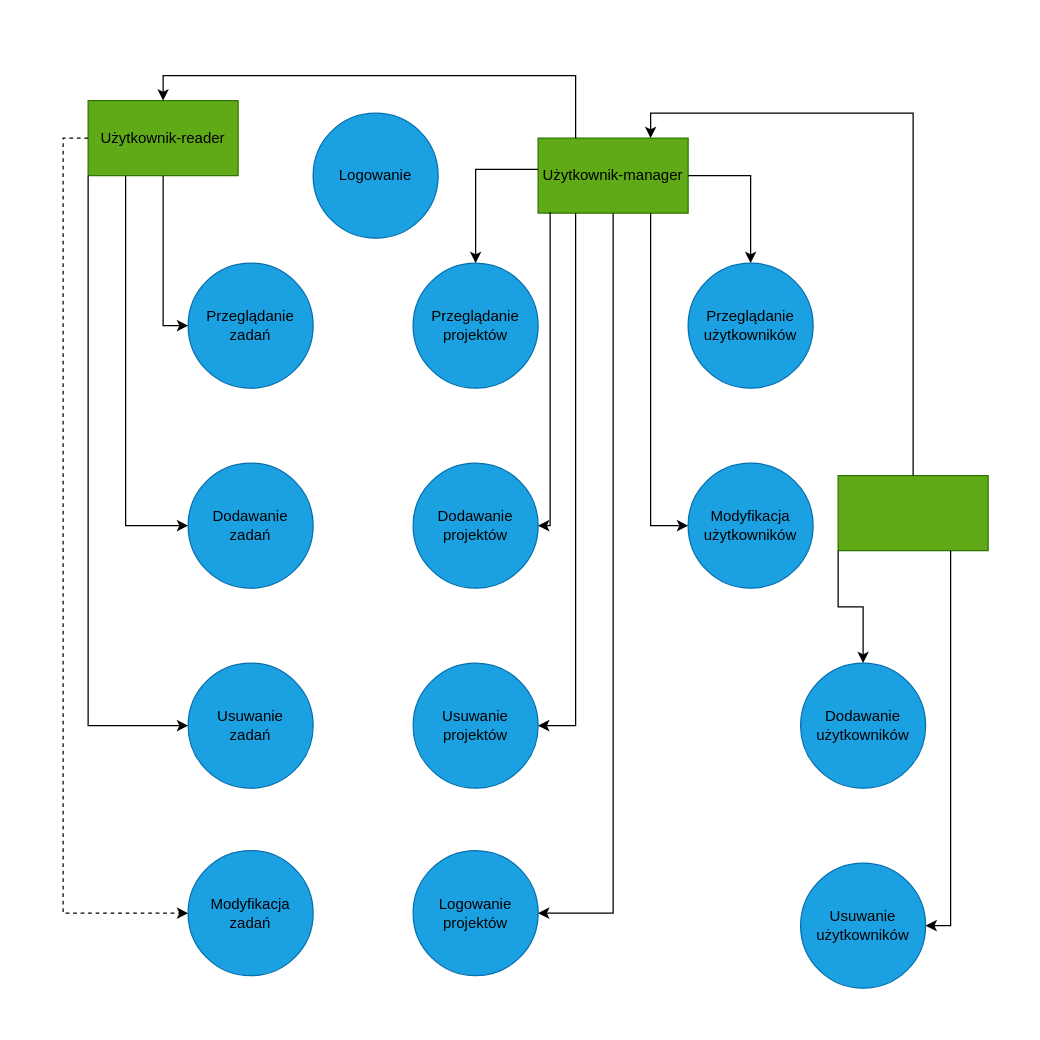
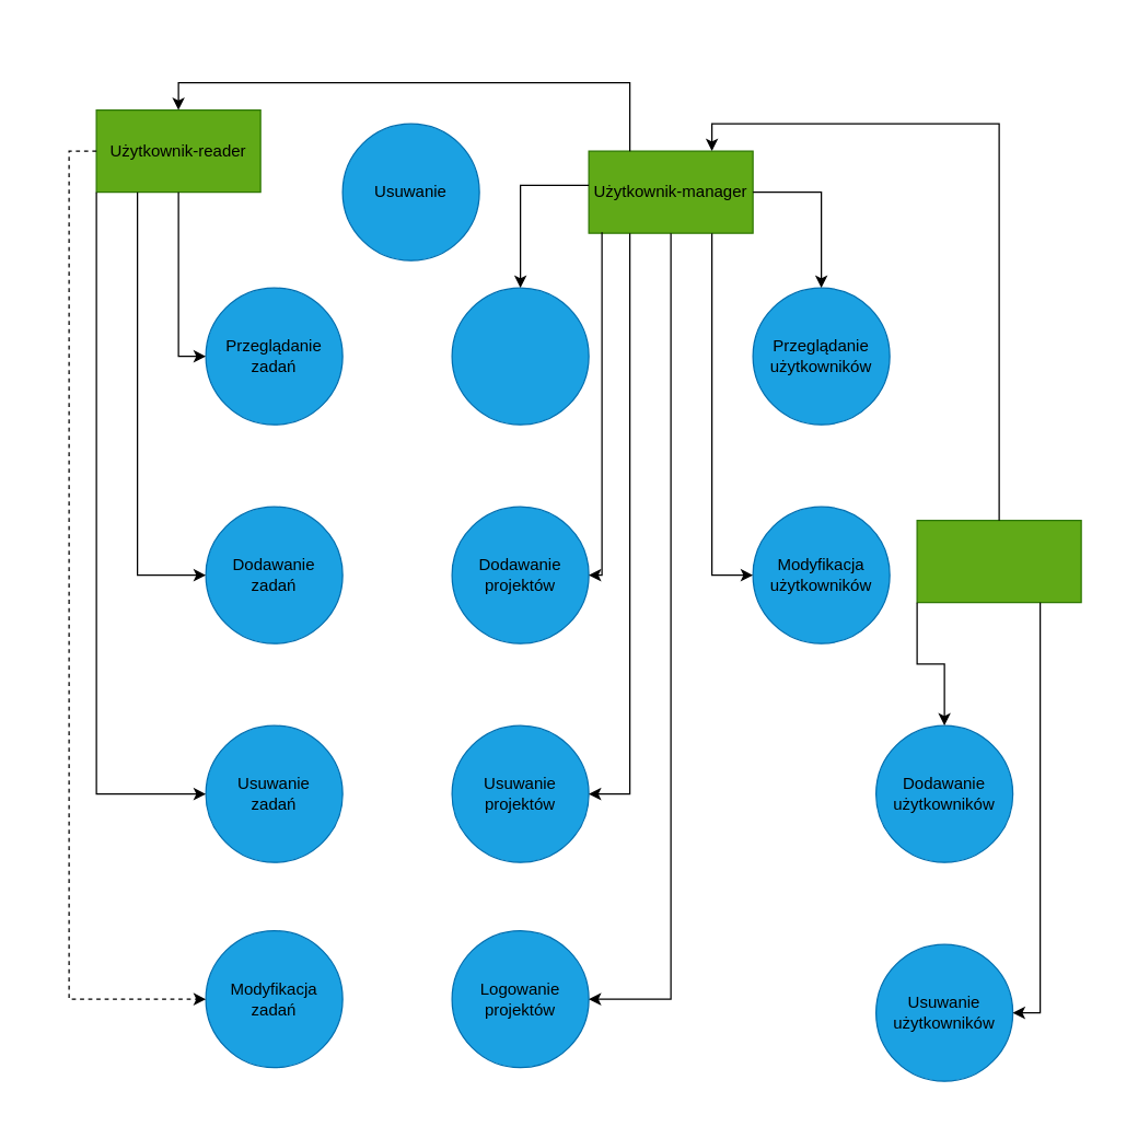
  <mxCell id="0" />
  <mxCell id="1" parent="0" />
  <mxCell id="2" value="" style="group" parent="1" vertex="1" connectable="0"><mxGeometry x="70" y="80" width="120" height="60" as="geometry" /></mxCell>
  <mxCell id="3" value="" style="rounded=0;whiteSpace=wrap;html=1;fillColor=#60a917;strokeColor=#2D7600;fontColor=#ffffff;" parent="2" vertex="1"><mxGeometry width="120" height="60" as="geometry" /></mxCell>
  <mxCell id="4" value="Użytkownik-reader" style="text;html=1;strokeColor=none;fillColor=none;align=center;verticalAlign=middle;whiteSpace=wrap;rounded=0;" parent="2" vertex="1"><mxGeometry y="20" width="120" height="20" as="geometry" /></mxCell>
  <mxCell id="5" value="" style="group" parent="1" vertex="1" connectable="0"><mxGeometry x="670" y="380" width="120" height="60" as="geometry" /></mxCell>
  <mxCell id="6" value="" style="rounded=0;whiteSpace=wrap;html=1;fillColor=#60a917;strokeColor=#2D7600;fontColor=#ffffff;" parent="5" vertex="1"><mxGeometry width="120" height="60" as="geometry" /></mxCell>
  <mxCell id="7" value="" style="group" parent="1" vertex="1" connectable="0"><mxGeometry x="430" y="110" width="120" height="60" as="geometry" /></mxCell>
  <mxCell id="8" value="" style="rounded=0;whiteSpace=wrap;html=1;fillColor=#60a917;strokeColor=#2D7600;fontColor=#ffffff;" parent="7" vertex="1"><mxGeometry width="120" height="60" as="geometry" /></mxCell>
  <mxCell id="9" value="Użytkownik-manager" style="text;html=1;strokeColor=none;fillColor=none;align=center;verticalAlign=middle;whiteSpace=wrap;rounded=0;" parent="7" vertex="1"><mxGeometry y="20" width="120" height="20" as="geometry" /></mxCell>
  <mxCell id="10" value="" style="group" vertex="1" connectable="0" parent="1"><mxGeometry x="640" y="530" width="100" height="100" as="geometry" /></mxCell>
  <mxCell id="11" value="" style="ellipse;whiteSpace=wrap;html=1;aspect=fixed;fillColor=#1ba1e2;strokeColor=#006EAF;fontColor=#ffffff;" vertex="1" parent="10"><mxGeometry width="100" height="100" as="geometry" /></mxCell>
  <mxCell id="12" value="Dodawanie użytkowników" style="text;html=1;strokeColor=none;fillColor=none;align=center;verticalAlign=middle;whiteSpace=wrap;rounded=0;" vertex="1" parent="10"><mxGeometry y="25" width="100" height="50" as="geometry" /></mxCell>
  <mxCell id="13" value="" style="group" vertex="1" connectable="0" parent="1"><mxGeometry x="150" y="370" width="100" height="100" as="geometry" /></mxCell>
  <mxCell id="14" value="" style="ellipse;whiteSpace=wrap;html=1;aspect=fixed;fillColor=#1ba1e2;strokeColor=#006EAF;fontColor=#ffffff;" vertex="1" parent="13"><mxGeometry width="100" height="100" as="geometry" /></mxCell>
  <mxCell id="15" value="Dodawanie&lt;br&gt;zadań" style="text;html=1;strokeColor=none;fillColor=none;align=center;verticalAlign=middle;whiteSpace=wrap;rounded=0;" vertex="1" parent="13"><mxGeometry y="25" width="100" height="50" as="geometry" /></mxCell>
  <mxCell id="16" value="" style="group" vertex="1" connectable="0" parent="1"><mxGeometry x="150" y="210" width="100" height="100" as="geometry" /></mxCell>
  <mxCell id="17" value="" style="ellipse;whiteSpace=wrap;html=1;aspect=fixed;fillColor=#1ba1e2;strokeColor=#006EAF;fontColor=#ffffff;" vertex="1" parent="16"><mxGeometry width="100" height="100" as="geometry" /></mxCell>
  <mxCell id="18" value="Przeglądanie&lt;br&gt;zadań" style="text;html=1;strokeColor=none;fillColor=none;align=center;verticalAlign=middle;whiteSpace=wrap;rounded=0;" vertex="1" parent="16"><mxGeometry y="25" width="100" height="50" as="geometry" /></mxCell>
  <mxCell id="19" value="" style="group" vertex="1" connectable="0" parent="1"><mxGeometry x="640" y="690" width="100" height="100" as="geometry" /></mxCell>
  <mxCell id="20" value="" style="ellipse;whiteSpace=wrap;html=1;aspect=fixed;fillColor=#1ba1e2;strokeColor=#006EAF;fontColor=#ffffff;" vertex="1" parent="19"><mxGeometry width="100" height="100" as="geometry" /></mxCell>
  <mxCell id="21" value="Usuwanie użytkowników" style="text;html=1;strokeColor=none;fillColor=none;align=center;verticalAlign=middle;whiteSpace=wrap;rounded=0;" vertex="1" parent="19"><mxGeometry y="25" width="100" height="50" as="geometry" /></mxCell>
  <mxCell id="22" value="" style="group" vertex="1" connectable="0" parent="1"><mxGeometry x="550" y="370" width="100" height="100" as="geometry" /></mxCell>
  <mxCell id="23" value="" style="ellipse;whiteSpace=wrap;html=1;aspect=fixed;fillColor=#1ba1e2;strokeColor=#006EAF;fontColor=#ffffff;" vertex="1" parent="22"><mxGeometry width="100" height="100" as="geometry" /></mxCell>
  <mxCell id="24" value="Modyfikacja użytkowników" style="text;html=1;strokeColor=none;fillColor=none;align=center;verticalAlign=middle;whiteSpace=wrap;rounded=0;" vertex="1" parent="22"><mxGeometry y="25" width="100" height="50" as="geometry" /></mxCell>
  <mxCell id="25" value="" style="group" vertex="1" connectable="0" parent="1"><mxGeometry x="550" y="210" width="100" height="100" as="geometry" /></mxCell>
  <mxCell id="26" value="" style="ellipse;whiteSpace=wrap;html=1;aspect=fixed;fillColor=#1ba1e2;strokeColor=#006EAF;fontColor=#ffffff;" vertex="1" parent="25"><mxGeometry width="100" height="100" as="geometry" /></mxCell>
  <mxCell id="27" value="Przeglądanie użytkowników" style="text;html=1;strokeColor=none;fillColor=none;align=center;verticalAlign=middle;whiteSpace=wrap;rounded=0;" vertex="1" parent="25"><mxGeometry y="25" width="100" height="50" as="geometry" /></mxCell>
  <mxCell id="28" value="" style="group" vertex="1" connectable="0" parent="1"><mxGeometry x="250" y="90" width="100" height="100" as="geometry" /></mxCell>
  <mxCell id="29" value="" style="ellipse;whiteSpace=wrap;html=1;aspect=fixed;fillColor=#1ba1e2;strokeColor=#006EAF;fontColor=#ffffff;" vertex="1" parent="28"><mxGeometry width="100" height="100" as="geometry" /></mxCell>
- <mxCell id="30" value="Logowanie" style="text;html=1;strokeColor=none;fillColor=none;align=center;verticalAlign=middle;whiteSpace=wrap;rounded=0;" vertex="1" parent="28"><mxGeometry y="25" width="100" height="50" as="geometry" /></mxCell>
+ <mxCell id="30" value="Usuwanie" style="text;html=1;strokeColor=none;fillColor=none;align=center;verticalAlign=middle;whiteSpace=wrap;rounded=0;" vertex="1" parent="28"><mxGeometry y="25" width="100" height="50" as="geometry" /></mxCell>
  <mxCell id="31" value="" style="group" vertex="1" connectable="0" parent="1"><mxGeometry x="150" y="530" width="100" height="100" as="geometry" /></mxCell>
  <mxCell id="32" value="" style="ellipse;whiteSpace=wrap;html=1;aspect=fixed;fillColor=#1ba1e2;strokeColor=#006EAF;fontColor=#ffffff;" vertex="1" parent="31"><mxGeometry width="100" height="100" as="geometry" /></mxCell>
  <mxCell id="33" value="Usuwanie&lt;br&gt;zadań" style="text;html=1;strokeColor=none;fillColor=none;align=center;verticalAlign=middle;whiteSpace=wrap;rounded=0;" vertex="1" parent="31"><mxGeometry y="25" width="100" height="50" as="geometry" /></mxCell>
  <mxCell id="34" value="" style="group" vertex="1" connectable="0" parent="1"><mxGeometry x="150" y="680" width="100" height="100" as="geometry" /></mxCell>
  <mxCell id="35" value="" style="ellipse;whiteSpace=wrap;html=1;aspect=fixed;fillColor=#1ba1e2;strokeColor=#006EAF;fontColor=#ffffff;" vertex="1" parent="34"><mxGeometry width="100" height="100" as="geometry" /></mxCell>
  <mxCell id="36" value="Modyfikacja zadań" style="text;html=1;strokeColor=none;fillColor=none;align=center;verticalAlign=middle;whiteSpace=wrap;rounded=0;" vertex="1" parent="34"><mxGeometry y="25" width="100" height="50" as="geometry" /></mxCell>
  <mxCell id="37" value="" style="group" vertex="1" connectable="0" parent="1"><mxGeometry x="330" y="370" width="100" height="100" as="geometry" /></mxCell>
  <mxCell id="38" value="" style="ellipse;whiteSpace=wrap;html=1;aspect=fixed;fillColor=#1ba1e2;strokeColor=#006EAF;fontColor=#ffffff;" vertex="1" parent="37"><mxGeometry width="100" height="100" as="geometry" /></mxCell>
  <mxCell id="39" value="Dodawanie&lt;br&gt;projektów" style="text;html=1;strokeColor=none;fillColor=none;align=center;verticalAlign=middle;whiteSpace=wrap;rounded=0;" vertex="1" parent="37"><mxGeometry y="25" width="100" height="50" as="geometry" /></mxCell>
  <mxCell id="40" value="" style="group" vertex="1" connectable="0" parent="1"><mxGeometry x="330" y="210" width="100" height="100" as="geometry" /></mxCell>
  <mxCell id="41" value="" style="ellipse;whiteSpace=wrap;html=1;aspect=fixed;fillColor=#1ba1e2;strokeColor=#006EAF;fontColor=#ffffff;" vertex="1" parent="40"><mxGeometry width="100" height="100" as="geometry" /></mxCell>
- <mxCell id="42" value="Przeglądanie&lt;br&gt;projektów" style="text;html=1;strokeColor=none;fillColor=none;align=center;verticalAlign=middle;whiteSpace=wrap;rounded=0;" vertex="1" parent="40"><mxGeometry y="25" width="100" height="50" as="geometry" /></mxCell>
  <mxCell id="43" value="" style="group" vertex="1" connectable="0" parent="1"><mxGeometry x="330" y="530" width="100" height="100" as="geometry" /></mxCell>
  <mxCell id="44" value="" style="ellipse;whiteSpace=wrap;html=1;aspect=fixed;fillColor=#1ba1e2;strokeColor=#006EAF;fontColor=#ffffff;" vertex="1" parent="43"><mxGeometry width="100" height="100" as="geometry" /></mxCell>
  <mxCell id="45" value="Usuwanie&lt;br&gt;projektów" style="text;html=1;strokeColor=none;fillColor=none;align=center;verticalAlign=middle;whiteSpace=wrap;rounded=0;" vertex="1" parent="43"><mxGeometry y="25" width="100" height="50" as="geometry" /></mxCell>
  <mxCell id="46" value="" style="group" vertex="1" connectable="0" parent="1"><mxGeometry x="330" y="680" width="100" height="100" as="geometry" /></mxCell>
  <mxCell id="47" value="" style="ellipse;whiteSpace=wrap;html=1;aspect=fixed;fillColor=#1ba1e2;strokeColor=#006EAF;fontColor=#ffffff;" vertex="1" parent="46"><mxGeometry width="100" height="100" as="geometry" /></mxCell>
  <mxCell id="48" value="Logowanie&lt;br&gt;projektów" style="text;html=1;strokeColor=none;fillColor=none;align=center;verticalAlign=middle;whiteSpace=wrap;rounded=0;" vertex="1" parent="46"><mxGeometry y="25" width="100" height="50" as="geometry" /></mxCell>
  <mxCell id="49" style="edgeStyle=orthogonalEdgeStyle;rounded=0;orthogonalLoop=1;jettySize=auto;html=1;exitX=0.5;exitY=1;exitDx=0;exitDy=0;entryX=0;entryY=0.5;entryDx=0;entryDy=0;" edge="1" parent="1" source="3" target="18"><mxGeometry relative="1" as="geometry" /></mxCell>
  <mxCell id="50" style="edgeStyle=orthogonalEdgeStyle;rounded=0;orthogonalLoop=1;jettySize=auto;html=1;exitX=0.25;exitY=1;exitDx=0;exitDy=0;entryX=0;entryY=0.5;entryDx=0;entryDy=0;" edge="1" parent="1" source="3" target="15"><mxGeometry relative="1" as="geometry" /></mxCell>
  <mxCell id="51" style="edgeStyle=orthogonalEdgeStyle;rounded=0;orthogonalLoop=1;jettySize=auto;html=1;exitX=0;exitY=1;exitDx=0;exitDy=0;entryX=0;entryY=0.5;entryDx=0;entryDy=0;" edge="1" parent="1" source="3" target="33"><mxGeometry relative="1" as="geometry" /></mxCell>
  <mxCell id="52" style="edgeStyle=orthogonalEdgeStyle;rounded=0;orthogonalLoop=1;jettySize=auto;html=1;exitX=0;exitY=0.5;exitDx=0;exitDy=0;entryX=0;entryY=0.5;entryDx=0;entryDy=0;dashed=1;" edge="1" parent="1" source="4" target="36"><mxGeometry relative="1" as="geometry" /></mxCell>
  <mxCell id="53" style="edgeStyle=orthogonalEdgeStyle;rounded=0;orthogonalLoop=1;jettySize=auto;html=1;exitX=0;exitY=0.25;exitDx=0;exitDy=0;entryX=0.5;entryY=0;entryDx=0;entryDy=0;" edge="1" parent="1" source="9" target="41"><mxGeometry relative="1" as="geometry" /></mxCell>
  <mxCell id="54" style="edgeStyle=orthogonalEdgeStyle;rounded=0;orthogonalLoop=1;jettySize=auto;html=1;exitX=1;exitY=0.5;exitDx=0;exitDy=0;entryX=0.5;entryY=0;entryDx=0;entryDy=0;" edge="1" parent="1" source="9" target="26"><mxGeometry relative="1" as="geometry" /></mxCell>
  <mxCell id="55" style="edgeStyle=orthogonalEdgeStyle;rounded=0;orthogonalLoop=1;jettySize=auto;html=1;entryX=1;entryY=0.5;entryDx=0;entryDy=0;exitX=0.08;exitY=0.989;exitDx=0;exitDy=0;exitPerimeter=0;" edge="1" parent="1" source="8" target="39"><mxGeometry relative="1" as="geometry"><mxPoint x="440" y="140" as="sourcePoint" /><Array as="points"><mxPoint x="440" y="420" /></Array></mxGeometry></mxCell>
  <mxCell id="56" style="edgeStyle=orthogonalEdgeStyle;rounded=0;orthogonalLoop=1;jettySize=auto;html=1;exitX=0.25;exitY=1;exitDx=0;exitDy=0;entryX=1;entryY=0.5;entryDx=0;entryDy=0;" edge="1" parent="1" source="8" target="45"><mxGeometry relative="1" as="geometry" /></mxCell>
  <mxCell id="57" style="edgeStyle=orthogonalEdgeStyle;rounded=0;orthogonalLoop=1;jettySize=auto;html=1;exitX=0.5;exitY=1;exitDx=0;exitDy=0;entryX=1;entryY=0.5;entryDx=0;entryDy=0;" edge="1" parent="1" source="8" target="48"><mxGeometry relative="1" as="geometry" /></mxCell>
  <mxCell id="58" style="edgeStyle=orthogonalEdgeStyle;rounded=0;orthogonalLoop=1;jettySize=auto;html=1;exitX=0.75;exitY=1;exitDx=0;exitDy=0;entryX=0;entryY=0.5;entryDx=0;entryDy=0;" edge="1" parent="1" source="8" target="24"><mxGeometry relative="1" as="geometry" /></mxCell>
  <mxCell id="59" style="edgeStyle=orthogonalEdgeStyle;rounded=0;orthogonalLoop=1;jettySize=auto;html=1;exitX=0.75;exitY=1;exitDx=0;exitDy=0;entryX=1;entryY=0.5;entryDx=0;entryDy=0;" edge="1" parent="1" source="6" target="21"><mxGeometry relative="1" as="geometry" /></mxCell>
  <mxCell id="60" style="edgeStyle=orthogonalEdgeStyle;rounded=0;orthogonalLoop=1;jettySize=auto;html=1;exitX=0.5;exitY=0;exitDx=0;exitDy=0;entryX=0.75;entryY=0;entryDx=0;entryDy=0;" edge="1" parent="1" source="6" target="8"><mxGeometry relative="1" as="geometry" /></mxCell>
  <mxCell id="61" style="edgeStyle=orthogonalEdgeStyle;rounded=0;orthogonalLoop=1;jettySize=auto;html=1;exitX=0.25;exitY=0;exitDx=0;exitDy=0;entryX=0.5;entryY=0;entryDx=0;entryDy=0;" edge="1" parent="1" source="8" target="3"><mxGeometry relative="1" as="geometry" /></mxCell>
  <mxCell id="62" style="edgeStyle=orthogonalEdgeStyle;rounded=0;orthogonalLoop=1;jettySize=auto;html=1;exitX=0;exitY=1;exitDx=0;exitDy=0;entryX=0.5;entryY=0;entryDx=0;entryDy=0;" edge="1" parent="1" source="6" target="11"><mxGeometry relative="1" as="geometry" /></mxCell>
  <mxCell id="63" value="" style="rounded=0;whiteSpace=wrap;html=1;fillColor=none;strokeColor=none;" vertex="1" parent="1"><mxGeometry x="20" y="20" width="790" height="790" as="geometry" /></mxCell>
